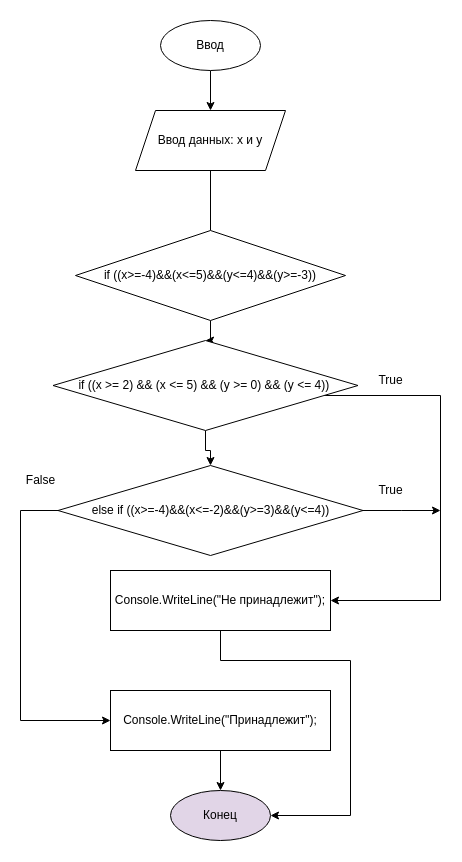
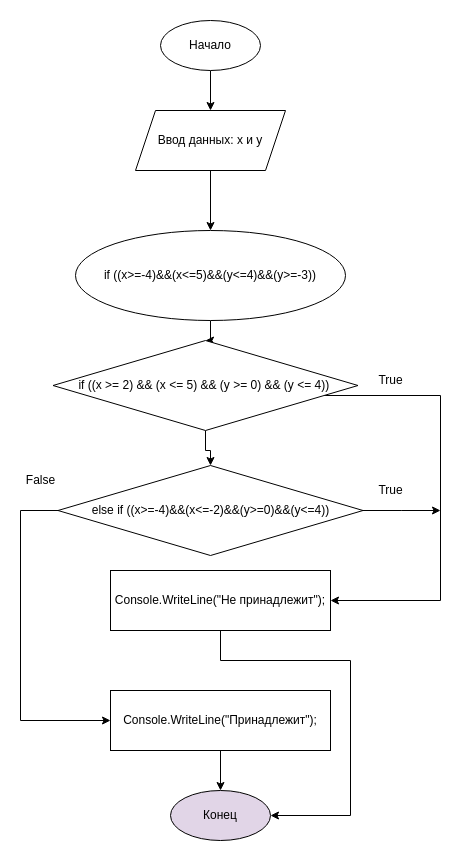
  <mxCell id="0" />
  <mxCell id="1" parent="0" />
  <mxCell id="2" style="edgeStyle=orthogonalEdgeStyle;rounded=0;orthogonalLoop=1;jettySize=auto;html=1;entryX=0.5;entryY=0;entryDx=0;entryDy=0;" parent="1" source="3" target="5" edge="1"><mxGeometry relative="1" as="geometry" /></mxCell>
- <mxCell id="3" value="Ввод" style="ellipse;whiteSpace=wrap;html=1;" parent="1" vertex="1"><mxGeometry x="160" y="20" width="100" height="50" as="geometry" /></mxCell>
- <mxCell id="4" style="edgeStyle=orthogonalEdgeStyle;rounded=0;orthogonalLoop=1;jettySize=auto;html=1;entryX=0.5;entryY=0;entryDx=0;entryDy=0;endArrow=none;" parent="1" source="5" target="7" edge="1"><mxGeometry relative="1" as="geometry" /></mxCell>
+ <mxCell id="3" value="Начало" style="ellipse;whiteSpace=wrap;html=1;" parent="1" vertex="1"><mxGeometry x="160" y="20" width="100" height="50" as="geometry" /></mxCell>
+ <mxCell id="4" style="edgeStyle=orthogonalEdgeStyle;rounded=0;orthogonalLoop=1;jettySize=auto;html=1;entryX=0.5;entryY=0;entryDx=0;entryDy=0;" parent="1" source="5" target="7" edge="1"><mxGeometry relative="1" as="geometry" /></mxCell>
  <mxCell id="5" value="Ввод данных: x и y" style="shape=parallelogram;perimeter=parallelogramPerimeter;whiteSpace=wrap;html=1;fixedSize=1;" parent="1" vertex="1"><mxGeometry x="135" y="110" width="150" height="60" as="geometry" /></mxCell>
  <mxCell id="6" style="edgeStyle=orthogonalEdgeStyle;rounded=0;orthogonalLoop=1;jettySize=auto;html=1;entryX=0.5;entryY=0;entryDx=0;entryDy=0;" edge="1" parent="1" source="7" target="10"><mxGeometry relative="1" as="geometry" /></mxCell>
- <mxCell id="7" value="if ((x&amp;gt;=-4)&amp;amp;&amp;amp;(x&amp;lt;=5)&amp;amp;&amp;amp;(y&amp;lt;=4)&amp;amp;&amp;amp;(y&amp;gt;=-3))" style="rhombus;whiteSpace=wrap;html=1;" parent="1" vertex="1"><mxGeometry x="75" y="230" width="270" height="90" as="geometry" /></mxCell>
+ <mxCell id="7" value="if ((x&amp;gt;=-4)&amp;amp;&amp;amp;(x&amp;lt;=5)&amp;amp;&amp;amp;(y&amp;lt;=4)&amp;amp;&amp;amp;(y&amp;gt;=-3))" style="ellipse;whiteSpace=wrap;html=1;" parent="1" vertex="1"><mxGeometry x="75" y="230" width="270" height="90" as="geometry" /></mxCell>
  <mxCell id="8" style="edgeStyle=orthogonalEdgeStyle;rounded=0;orthogonalLoop=1;jettySize=auto;html=1;entryX=1;entryY=0.5;entryDx=0;entryDy=0;" edge="1" parent="1" source="10" target="14"><mxGeometry relative="1" as="geometry"><Array as="points"><mxPoint x="440" y="395" /><mxPoint x="440" y="600" /></Array></mxGeometry></mxCell>
  <mxCell id="9" style="edgeStyle=orthogonalEdgeStyle;rounded=0;orthogonalLoop=1;jettySize=auto;html=1;entryX=0.5;entryY=0;entryDx=0;entryDy=0;" edge="1" parent="1" source="10" target="18"><mxGeometry relative="1" as="geometry" /></mxCell>
  <mxCell id="10" value="if ((x &amp;gt;= 2) &amp;amp;&amp;amp; (x &amp;lt;= 5) &amp;amp;&amp;amp; (y &amp;gt;= 0) &amp;amp;&amp;amp; (y &amp;lt;= 4))&amp;nbsp;" style="rhombus;whiteSpace=wrap;html=1;" parent="1" vertex="1"><mxGeometry x="52.5" y="340" width="305" height="90" as="geometry" /></mxCell>
  <mxCell id="11" style="edgeStyle=orthogonalEdgeStyle;rounded=0;orthogonalLoop=1;jettySize=auto;html=1;entryX=0.5;entryY=0;entryDx=0;entryDy=0;" edge="1" parent="1" source="12" target="15"><mxGeometry relative="1" as="geometry" /></mxCell>
  <mxCell id="12" value="Console.WriteLine(&quot;Принадлежит&quot;);" style="rounded=0;whiteSpace=wrap;html=1;" parent="1" vertex="1"><mxGeometry x="110" y="690" width="220" height="60" as="geometry" /></mxCell>
  <mxCell id="13" style="edgeStyle=orthogonalEdgeStyle;rounded=0;orthogonalLoop=1;jettySize=auto;html=1;entryX=1;entryY=0.5;entryDx=0;entryDy=0;" edge="1" parent="1" source="14" target="15"><mxGeometry relative="1" as="geometry"><Array as="points"><mxPoint x="220" y="660" /><mxPoint x="350" y="660" /><mxPoint x="350" y="815" /></Array></mxGeometry></mxCell>
  <mxCell id="14" value="Console.WriteLine(&quot;Не принадлежит&quot;);" style="rounded=0;whiteSpace=wrap;html=1;" parent="1" vertex="1"><mxGeometry x="110" y="570" width="220" height="60" as="geometry" /></mxCell>
  <mxCell id="15" value="Конец" style="ellipse;whiteSpace=wrap;html=1;fillColor=#e1d5e7;" parent="1" vertex="1"><mxGeometry x="170" y="790" width="100" height="50" as="geometry" /></mxCell>
  <mxCell id="16" style="edgeStyle=orthogonalEdgeStyle;rounded=0;orthogonalLoop=1;jettySize=auto;html=1;" edge="1" parent="1" source="18"><mxGeometry relative="1" as="geometry"><mxPoint x="440" y="510" as="targetPoint" /></mxGeometry></mxCell>
  <mxCell id="17" style="edgeStyle=orthogonalEdgeStyle;rounded=0;orthogonalLoop=1;jettySize=auto;html=1;entryX=0;entryY=0.5;entryDx=0;entryDy=0;" edge="1" parent="1" source="18" target="12"><mxGeometry relative="1" as="geometry"><Array as="points"><mxPoint x="20" y="510" /><mxPoint x="20" y="720" /></Array></mxGeometry></mxCell>
- <mxCell id="18" value="else if ((x&amp;gt;=-4)&amp;amp;&amp;amp;(x&amp;lt;=-2)&amp;amp;&amp;amp;(y&amp;gt;=3)&amp;amp;&amp;amp;(y&amp;lt;=4))" style="rhombus;whiteSpace=wrap;html=1;" vertex="1" parent="1"><mxGeometry x="57.5" y="465" width="305" height="90" as="geometry" /></mxCell>
+ <mxCell id="18" value="else if ((x&amp;gt;=-4)&amp;amp;&amp;amp;(x&amp;lt;=-2)&amp;amp;&amp;amp;(y&amp;gt;=0)&amp;amp;&amp;amp;(y&amp;lt;=4))" style="rhombus;whiteSpace=wrap;html=1;" vertex="1" parent="1"><mxGeometry x="57.5" y="465" width="305" height="90" as="geometry" /></mxCell>
  <mxCell id="19" value="True" style="text;html=1;align=center;verticalAlign=middle;resizable=0;points=[];autosize=1;" vertex="1" parent="1"><mxGeometry x="370" y="370" width="40" height="20" as="geometry" /></mxCell>
  <mxCell id="20" value="True" style="text;html=1;align=center;verticalAlign=middle;resizable=0;points=[];autosize=1;" vertex="1" parent="1"><mxGeometry x="370" y="480" width="40" height="20" as="geometry" /></mxCell>
  <mxCell id="21" value="False" style="text;html=1;align=center;verticalAlign=middle;resizable=0;points=[];autosize=1;" vertex="1" parent="1"><mxGeometry x="20" y="470" width="40" height="20" as="geometry" /></mxCell>
